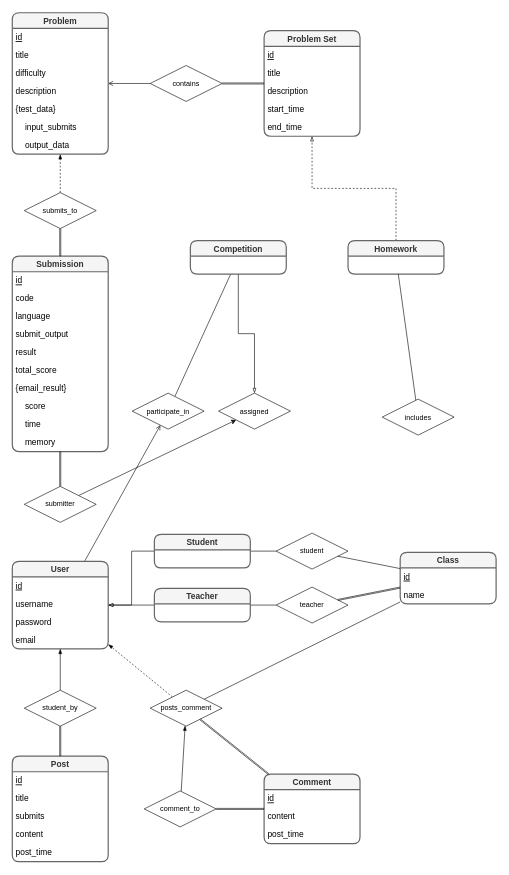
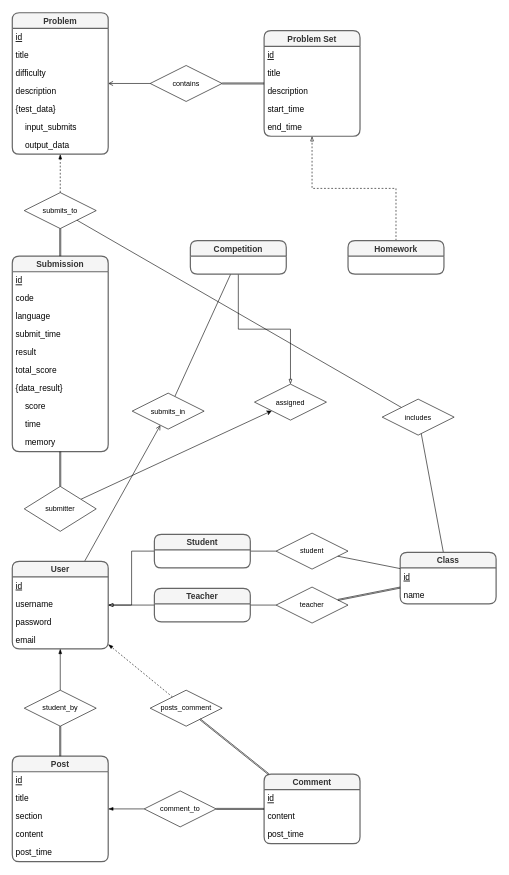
  <mxCell id="0" />
  <mxCell id="1" parent="0" />
  <mxCell id="2" style="edgeStyle=none;html=1;endArrow=open;endFill=0;" parent="1" source="3" target="10" edge="1"><mxGeometry relative="1" as="geometry" /></mxCell>
  <mxCell id="3" value="contains" style="shape=rhombus;perimeter=rhombusPerimeter;whiteSpace=wrap;html=1;align=center;" parent="1" vertex="1"><mxGeometry x="250" y="108" width="120" height="60" as="geometry" /></mxCell>
  <mxCell id="4" style="html=1;endArrow=open;endFill=0;" parent="1" source="5" target="88" edge="1"><mxGeometry relative="1" as="geometry" /></mxCell>
  <mxCell id="5" value="User" style="swimlane;fontStyle=1;childLayout=stackLayout;horizontal=1;startSize=26;horizontalStack=0;resizeParent=1;resizeParentMax=0;resizeLast=0;collapsible=1;marginBottom=0;align=center;fontSize=14;swimlaneLine=1;rounded=1;strokeWidth=2;fillColor=#f5f5f5;fontColor=#333333;strokeColor=#666666;" parent="1" vertex="1"><mxGeometry x="20" y="935" width="160" height="146" as="geometry" /></mxCell>
  <mxCell id="6" value="id" style="text;strokeColor=none;fillColor=none;spacingLeft=4;spacingRight=4;overflow=hidden;rotatable=0;points=[[0,0.5],[1,0.5]];portConstraint=eastwest;fontSize=14;rounded=1;fontStyle=4" parent="5" vertex="1"><mxGeometry y="26" width="160" height="30" as="geometry" /></mxCell>
  <mxCell id="7" value="username" style="text;strokeColor=none;fillColor=none;spacingLeft=4;spacingRight=4;overflow=hidden;rotatable=0;points=[[0,0.5],[1,0.5]];portConstraint=eastwest;fontSize=14;" parent="5" vertex="1"><mxGeometry y="56" width="160" height="30" as="geometry" /></mxCell>
  <mxCell id="8" value="password" style="text;strokeColor=none;fillColor=none;spacingLeft=4;spacingRight=4;overflow=hidden;rotatable=0;points=[[0,0.5],[1,0.5]];portConstraint=eastwest;fontSize=14;" parent="5" vertex="1"><mxGeometry y="86" width="160" height="30" as="geometry" /></mxCell>
  <mxCell id="9" value="email" style="text;strokeColor=none;fillColor=none;spacingLeft=4;spacingRight=4;overflow=hidden;rotatable=0;points=[[0,0.5],[1,0.5]];portConstraint=eastwest;fontSize=14;" parent="5" vertex="1"><mxGeometry y="116" width="160" height="30" as="geometry" /></mxCell>
  <mxCell id="10" value="Problem" style="swimlane;fontStyle=1;childLayout=stackLayout;horizontal=1;startSize=26;horizontalStack=0;resizeParent=1;resizeParentMax=0;resizeLast=0;collapsible=1;marginBottom=0;align=center;fontSize=14;swimlaneLine=1;rounded=1;strokeWidth=2;fillColor=#f5f5f5;fontColor=#333333;strokeColor=#666666;" parent="1" vertex="1"><mxGeometry x="20" y="20" width="160" height="236" as="geometry" /></mxCell>
  <mxCell id="11" value="id" style="text;strokeColor=none;fillColor=none;spacingLeft=4;spacingRight=4;overflow=hidden;rotatable=0;points=[[0,0.5],[1,0.5]];portConstraint=eastwest;fontSize=14;rounded=1;fontStyle=4" parent="10" vertex="1"><mxGeometry y="26" width="160" height="30" as="geometry" /></mxCell>
  <mxCell id="12" value="title" style="text;strokeColor=none;fillColor=none;spacingLeft=4;spacingRight=4;overflow=hidden;rotatable=0;points=[[0,0.5],[1,0.5]];portConstraint=eastwest;fontSize=14;" parent="10" vertex="1"><mxGeometry y="56" width="160" height="30" as="geometry" /></mxCell>
  <mxCell id="13" value="difficulty" style="text;strokeColor=none;fillColor=none;spacingLeft=4;spacingRight=4;overflow=hidden;rotatable=0;points=[[0,0.5],[1,0.5]];portConstraint=eastwest;fontSize=14;" parent="10" vertex="1"><mxGeometry y="86" width="160" height="30" as="geometry" /></mxCell>
  <mxCell id="14" value="description" style="text;strokeColor=none;fillColor=none;spacingLeft=4;spacingRight=4;overflow=hidden;rotatable=0;points=[[0,0.5],[1,0.5]];portConstraint=eastwest;fontSize=14;" parent="10" vertex="1"><mxGeometry y="116" width="160" height="30" as="geometry" /></mxCell>
  <mxCell id="15" value="{test_data}" style="text;strokeColor=none;fillColor=none;spacingLeft=4;spacingRight=4;overflow=hidden;rotatable=0;points=[[0,0.5],[1,0.5]];portConstraint=eastwest;fontSize=14;" parent="10" vertex="1"><mxGeometry y="146" width="160" height="30" as="geometry" /></mxCell>
  <mxCell id="16" value="    input_submits" style="text;strokeColor=none;fillColor=none;spacingLeft=4;spacingRight=4;overflow=hidden;rotatable=0;points=[[0,0.5],[1,0.5]];portConstraint=eastwest;fontSize=14;" parent="10" vertex="1"><mxGeometry y="176" width="160" height="30" as="geometry" /></mxCell>
  <mxCell id="17" value="    output_data" style="text;strokeColor=none;fillColor=none;spacingLeft=4;spacingRight=4;overflow=hidden;rotatable=0;points=[[0,0.5],[1,0.5]];portConstraint=eastwest;fontSize=14;" parent="10" vertex="1"><mxGeometry y="206" width="160" height="30" as="geometry" /></mxCell>
  <mxCell id="18" value="Problem Set" style="swimlane;fontStyle=1;childLayout=stackLayout;horizontal=1;startSize=26;horizontalStack=0;resizeParent=1;resizeParentMax=0;resizeLast=0;collapsible=1;marginBottom=0;align=center;fontSize=14;swimlaneLine=1;rounded=1;strokeWidth=2;fillColor=#f5f5f5;fontColor=#333333;strokeColor=#666666;" parent="1" vertex="1"><mxGeometry x="440" y="50" width="160" height="176" as="geometry" /></mxCell>
  <mxCell id="19" value="id" style="text;strokeColor=none;fillColor=none;spacingLeft=4;spacingRight=4;overflow=hidden;rotatable=0;points=[[0,0.5],[1,0.5]];portConstraint=eastwest;fontSize=14;rounded=1;fontStyle=4" parent="18" vertex="1"><mxGeometry y="26" width="160" height="30" as="geometry" /></mxCell>
  <mxCell id="20" value="title" style="text;strokeColor=none;fillColor=none;spacingLeft=4;spacingRight=4;overflow=hidden;rotatable=0;points=[[0,0.5],[1,0.5]];portConstraint=eastwest;fontSize=14;" parent="18" vertex="1"><mxGeometry y="56" width="160" height="30" as="geometry" /></mxCell>
  <mxCell id="21" value="description" style="text;strokeColor=none;fillColor=none;spacingLeft=4;spacingRight=4;overflow=hidden;rotatable=0;points=[[0,0.5],[1,0.5]];portConstraint=eastwest;fontSize=14;" parent="18" vertex="1"><mxGeometry y="86" width="160" height="30" as="geometry" /></mxCell>
  <mxCell id="22" value="start_time" style="text;strokeColor=none;fillColor=none;spacingLeft=4;spacingRight=4;overflow=hidden;rotatable=0;points=[[0,0.5],[1,0.5]];portConstraint=eastwest;fontSize=14;" parent="18" vertex="1"><mxGeometry y="116" width="160" height="30" as="geometry" /></mxCell>
  <mxCell id="23" value="end_time" style="text;strokeColor=none;fillColor=none;spacingLeft=4;spacingRight=4;overflow=hidden;rotatable=0;points=[[0,0.5],[1,0.5]];portConstraint=eastwest;fontSize=14;" parent="18" vertex="1"><mxGeometry y="146" width="160" height="30" as="geometry" /></mxCell>
  <mxCell id="24" value="" style="shape=link;html=1;rounded=0;fontSize=14;width=-1.765;" parent="1" source="18" target="3" edge="1"><mxGeometry relative="1" as="geometry"><mxPoint x="200" y="140" as="sourcePoint" /><mxPoint x="360" y="140" as="targetPoint" /></mxGeometry></mxCell>
  <mxCell id="25" style="edgeStyle=orthogonalEdgeStyle;html=1;endArrow=blockThin;endFill=0;rounded=0;dashed=1;" parent="1" source="26" target="18" edge="1"><mxGeometry relative="1" as="geometry" /></mxCell>
  <mxCell id="26" value="Homework" style="swimlane;fontStyle=1;childLayout=stackLayout;horizontal=1;startSize=26;horizontalStack=0;resizeParent=1;resizeParentMax=0;resizeLast=0;collapsible=1;marginBottom=0;align=center;fontSize=14;swimlaneLine=1;rounded=1;strokeWidth=2;fillColor=#f5f5f5;fontColor=#333333;strokeColor=#666666;" parent="1" vertex="1"><mxGeometry x="580" y="400" width="160" height="56" as="geometry" /></mxCell>
  <mxCell id="27" value="Submission" style="swimlane;fontStyle=1;childLayout=stackLayout;horizontal=1;startSize=26;horizontalStack=0;resizeParent=1;resizeParentMax=0;resizeLast=0;collapsible=1;marginBottom=0;align=center;fontSize=14;swimlaneLine=1;rounded=1;strokeWidth=2;fillColor=#f5f5f5;fontColor=#333333;strokeColor=#666666;" parent="1" vertex="1"><mxGeometry x="20" y="426" width="160" height="326" as="geometry" /></mxCell>
  <mxCell id="28" value="id" style="text;strokeColor=none;fillColor=none;spacingLeft=4;spacingRight=4;overflow=hidden;rotatable=0;points=[[0,0.5],[1,0.5]];portConstraint=eastwest;fontSize=14;rounded=1;fontStyle=4" parent="27" vertex="1"><mxGeometry y="26" width="160" height="30" as="geometry" /></mxCell>
  <mxCell id="29" value="code" style="text;strokeColor=none;fillColor=none;spacingLeft=4;spacingRight=4;overflow=hidden;rotatable=0;points=[[0,0.5],[1,0.5]];portConstraint=eastwest;fontSize=14;" parent="27" vertex="1"><mxGeometry y="56" width="160" height="30" as="geometry" /></mxCell>
  <mxCell id="30" value="language" style="text;strokeColor=none;fillColor=none;spacingLeft=4;spacingRight=4;overflow=hidden;rotatable=0;points=[[0,0.5],[1,0.5]];portConstraint=eastwest;fontSize=14;" parent="27" vertex="1"><mxGeometry y="86" width="160" height="30" as="geometry" /></mxCell>
- <mxCell id="31" value="submit_output" style="text;strokeColor=none;fillColor=none;spacingLeft=4;spacingRight=4;overflow=hidden;rotatable=0;points=[[0,0.5],[1,0.5]];portConstraint=eastwest;fontSize=14;" parent="27" vertex="1"><mxGeometry y="116" width="160" height="30" as="geometry" /></mxCell>
+ <mxCell id="31" value="submit_time" style="text;strokeColor=none;fillColor=none;spacingLeft=4;spacingRight=4;overflow=hidden;rotatable=0;points=[[0,0.5],[1,0.5]];portConstraint=eastwest;fontSize=14;" parent="27" vertex="1"><mxGeometry y="116" width="160" height="30" as="geometry" /></mxCell>
  <mxCell id="32" value="result" style="text;strokeColor=none;fillColor=none;spacingLeft=4;spacingRight=4;overflow=hidden;rotatable=0;points=[[0,0.5],[1,0.5]];portConstraint=eastwest;fontSize=14;" parent="27" vertex="1"><mxGeometry y="146" width="160" height="30" as="geometry" /></mxCell>
  <mxCell id="33" value="total_score" style="text;strokeColor=none;fillColor=none;spacingLeft=4;spacingRight=4;overflow=hidden;rotatable=0;points=[[0,0.5],[1,0.5]];portConstraint=eastwest;fontSize=14;" parent="27" vertex="1"><mxGeometry y="176" width="160" height="30" as="geometry" /></mxCell>
- <mxCell id="34" value="{email_result}" style="text;strokeColor=none;fillColor=none;spacingLeft=4;spacingRight=4;overflow=hidden;rotatable=0;points=[[0,0.5],[1,0.5]];portConstraint=eastwest;fontSize=14;rounded=1;fontStyle=0" parent="27" vertex="1"><mxGeometry y="206" width="160" height="30" as="geometry" /></mxCell>
+ <mxCell id="34" value="{data_result}" style="text;strokeColor=none;fillColor=none;spacingLeft=4;spacingRight=4;overflow=hidden;rotatable=0;points=[[0,0.5],[1,0.5]];portConstraint=eastwest;fontSize=14;rounded=1;fontStyle=0" parent="27" vertex="1"><mxGeometry y="206" width="160" height="30" as="geometry" /></mxCell>
  <mxCell id="35" value="    score" style="text;strokeColor=none;fillColor=none;spacingLeft=4;spacingRight=4;overflow=hidden;rotatable=0;points=[[0,0.5],[1,0.5]];portConstraint=eastwest;fontSize=14;rounded=1;fontStyle=0" parent="27" vertex="1"><mxGeometry y="236" width="160" height="30" as="geometry" /></mxCell>
  <mxCell id="36" value="    time" style="text;strokeColor=none;fillColor=none;spacingLeft=4;spacingRight=4;overflow=hidden;rotatable=0;points=[[0,0.5],[1,0.5]];portConstraint=eastwest;fontSize=14;rounded=1;fontStyle=0" parent="27" vertex="1"><mxGeometry y="266" width="160" height="30" as="geometry" /></mxCell>
  <mxCell id="37" value="    memory" style="text;strokeColor=none;fillColor=none;spacingLeft=4;spacingRight=4;overflow=hidden;rotatable=0;points=[[0,0.5],[1,0.5]];portConstraint=eastwest;fontSize=14;rounded=1;fontStyle=0" parent="27" vertex="1"><mxGeometry y="296" width="160" height="30" as="geometry" /></mxCell>
  <mxCell id="38" value="submits_to" style="shape=rhombus;perimeter=rhombusPerimeter;whiteSpace=wrap;html=1;align=center;" parent="1" vertex="1"><mxGeometry x="40" y="320" width="120" height="60" as="geometry" /></mxCell>
  <mxCell id="39" value="" style="shape=link;html=1;rounded=0;fontSize=14;width=-1.765;" parent="1" source="27" target="38" edge="1"><mxGeometry relative="1" as="geometry"><mxPoint x="190" y="214" as="sourcePoint" /><mxPoint x="288.859" y="415.43" as="targetPoint" /></mxGeometry></mxCell>
  <mxCell id="40" value="" style="resizable=0;html=1;align=right;verticalAlign=bottom;rounded=1;strokeWidth=2;fontSize=14;" parent="39" connectable="0" vertex="1"><mxGeometry x="1" relative="1" as="geometry"><mxPoint x="-50" y="40" as="offset" /></mxGeometry></mxCell>
  <mxCell id="41" value="" style="endArrow=blockThin;html=1;rounded=0;fontSize=14;endFill=1;dashed=1;" parent="1" source="38" target="10" edge="1"><mxGeometry relative="1" as="geometry"><mxPoint x="380" y="278" as="sourcePoint" /><mxPoint x="450" y="278" as="targetPoint" /></mxGeometry></mxCell>
- <mxCell id="42" style="edgeStyle=none;html=1;endArrow=none;endFill=0;" parent="1" source="43" target="74" edge="1"><mxGeometry relative="1" as="geometry" /></mxCell>
+ <mxCell id="42" style="edgeStyle=none;html=1;endArrow=none;endFill=0;" parent="1" source="43" target="66" edge="1"><mxGeometry relative="1" as="geometry" /></mxCell>
  <mxCell id="43" value="Class" style="swimlane;fontStyle=1;childLayout=stackLayout;horizontal=1;startSize=26;horizontalStack=0;resizeParent=1;resizeParentMax=0;resizeLast=0;collapsible=1;marginBottom=0;align=center;fontSize=14;swimlaneLine=1;rounded=1;strokeWidth=2;fillColor=#f5f5f5;fontColor=#333333;strokeColor=#666666;" parent="1" vertex="1"><mxGeometry x="667" y="920" width="160" height="86" as="geometry" /></mxCell>
  <mxCell id="44" value="id" style="text;strokeColor=none;fillColor=none;spacingLeft=4;spacingRight=4;overflow=hidden;rotatable=0;points=[[0,0.5],[1,0.5]];portConstraint=eastwest;fontSize=14;rounded=1;fontStyle=4" parent="43" vertex="1"><mxGeometry y="26" width="160" height="30" as="geometry" /></mxCell>
  <mxCell id="45" value="name" style="text;strokeColor=none;fillColor=none;spacingLeft=4;spacingRight=4;overflow=hidden;rotatable=0;points=[[0,0.5],[1,0.5]];portConstraint=eastwest;fontSize=14;" parent="43" vertex="1"><mxGeometry y="56" width="160" height="30" as="geometry" /></mxCell>
  <mxCell id="46" value="Post" style="swimlane;fontStyle=1;childLayout=stackLayout;horizontal=1;startSize=26;horizontalStack=0;resizeParent=1;resizeParentMax=0;resizeLast=0;collapsible=1;marginBottom=0;align=center;fontSize=14;swimlaneLine=1;rounded=1;strokeWidth=2;fillColor=#f5f5f5;fontColor=#333333;strokeColor=#666666;" parent="1" vertex="1"><mxGeometry x="20" y="1260" width="160" height="176" as="geometry" /></mxCell>
  <mxCell id="47" value="id" style="text;strokeColor=none;fillColor=none;spacingLeft=4;spacingRight=4;overflow=hidden;rotatable=0;points=[[0,0.5],[1,0.5]];portConstraint=eastwest;fontSize=14;rounded=1;fontStyle=4" parent="46" vertex="1"><mxGeometry y="26" width="160" height="30" as="geometry" /></mxCell>
  <mxCell id="48" value="title" style="text;strokeColor=none;fillColor=none;spacingLeft=4;spacingRight=4;overflow=hidden;rotatable=0;points=[[0,0.5],[1,0.5]];portConstraint=eastwest;fontSize=14;" parent="46" vertex="1"><mxGeometry y="56" width="160" height="30" as="geometry" /></mxCell>
- <mxCell id="49" value="submits" style="text;strokeColor=none;fillColor=none;spacingLeft=4;spacingRight=4;overflow=hidden;rotatable=0;points=[[0,0.5],[1,0.5]];portConstraint=eastwest;fontSize=14;rounded=1;fontStyle=0" parent="46" vertex="1"><mxGeometry y="86" width="160" height="30" as="geometry" /></mxCell>
+ <mxCell id="49" value="section" style="text;strokeColor=none;fillColor=none;spacingLeft=4;spacingRight=4;overflow=hidden;rotatable=0;points=[[0,0.5],[1,0.5]];portConstraint=eastwest;fontSize=14;rounded=1;fontStyle=0" parent="46" vertex="1"><mxGeometry y="86" width="160" height="30" as="geometry" /></mxCell>
  <mxCell id="50" value="content" style="text;strokeColor=none;fillColor=none;spacingLeft=4;spacingRight=4;overflow=hidden;rotatable=0;points=[[0,0.5],[1,0.5]];portConstraint=eastwest;fontSize=14;" parent="46" vertex="1"><mxGeometry y="116" width="160" height="30" as="geometry" /></mxCell>
  <mxCell id="51" value="post_time" style="text;strokeColor=none;fillColor=none;spacingLeft=4;spacingRight=4;overflow=hidden;rotatable=0;points=[[0,0.5],[1,0.5]];portConstraint=eastwest;fontSize=14;" parent="46" vertex="1"><mxGeometry y="146" width="160" height="30" as="geometry" /></mxCell>
  <mxCell id="52" value="Comment" style="swimlane;fontStyle=1;childLayout=stackLayout;horizontal=1;startSize=26;horizontalStack=0;resizeParent=1;resizeParentMax=0;resizeLast=0;collapsible=1;marginBottom=0;align=center;fontSize=14;swimlaneLine=1;rounded=1;strokeWidth=2;fillColor=#f5f5f5;fontColor=#333333;strokeColor=#666666;" parent="1" vertex="1"><mxGeometry x="440" y="1290" width="160" height="116" as="geometry" /></mxCell>
  <mxCell id="53" value="id" style="text;strokeColor=none;fillColor=none;spacingLeft=4;spacingRight=4;overflow=hidden;rotatable=0;points=[[0,0.5],[1,0.5]];portConstraint=eastwest;fontSize=14;rounded=1;fontStyle=4" parent="52" vertex="1"><mxGeometry y="26" width="160" height="30" as="geometry" /></mxCell>
  <mxCell id="54" value="content" style="text;strokeColor=none;fillColor=none;spacingLeft=4;spacingRight=4;overflow=hidden;rotatable=0;points=[[0,0.5],[1,0.5]];portConstraint=eastwest;fontSize=14;" parent="52" vertex="1"><mxGeometry y="56" width="160" height="30" as="geometry" /></mxCell>
  <mxCell id="55" value="post_time" style="text;strokeColor=none;fillColor=none;spacingLeft=4;spacingRight=4;overflow=hidden;rotatable=0;points=[[0,0.5],[1,0.5]];portConstraint=eastwest;fontSize=14;" parent="52" vertex="1"><mxGeometry y="86" width="160" height="30" as="geometry" /></mxCell>
  <mxCell id="56" style="edgeStyle=none;html=1;endArrow=blockThin;endFill=1;" parent="1" target="5" edge="1"><mxGeometry relative="1" as="geometry" /></mxCell>
  <mxCell id="57" style="html=1;endArrow=none;endFill=0;" parent="1" source="58" target="86" edge="1"><mxGeometry relative="1" as="geometry" /></mxCell>
  <mxCell id="58" value="teacher" style="shape=rhombus;perimeter=rhombusPerimeter;whiteSpace=wrap;html=1;align=center;" parent="1" vertex="1"><mxGeometry x="460" y="978" width="120" height="60" as="geometry" /></mxCell>
  <mxCell id="59" style="html=1;endArrow=none;endFill=0;" parent="1" source="60" target="84" edge="1"><mxGeometry relative="1" as="geometry" /></mxCell>
  <mxCell id="60" value="student" style="shape=rhombus;perimeter=rhombusPerimeter;whiteSpace=wrap;html=1;align=center;" parent="1" vertex="1"><mxGeometry x="460" y="888" width="120" height="60" as="geometry" /></mxCell>
  <mxCell id="61" value="" style="shape=link;html=1;rounded=0;fontSize=14;width=-1.765;" parent="1" source="43" target="58" edge="1"><mxGeometry relative="1" as="geometry"><mxPoint x="100" y="146" as="sourcePoint" /><mxPoint x="100" y="180" as="targetPoint" /></mxGeometry></mxCell>
  <mxCell id="62" value="" style="resizable=0;html=1;align=right;verticalAlign=bottom;rounded=1;strokeWidth=2;fontSize=14;" parent="61" connectable="0" vertex="1"><mxGeometry x="1" relative="1" as="geometry"><mxPoint x="-50" y="40" as="offset" /></mxGeometry></mxCell>
  <mxCell id="63" value="" style="html=1;rounded=0;fontSize=14;endArrow=none;endFill=0;" parent="1" source="43" target="60" edge="1"><mxGeometry relative="1" as="geometry"><mxPoint x="440" y="345.095" as="sourcePoint" /><mxPoint x="351.447" y="325.276" as="targetPoint" /></mxGeometry></mxCell>
  <mxCell id="64" value="" style="resizable=0;html=1;align=right;verticalAlign=bottom;rounded=1;strokeWidth=2;fontSize=14;" parent="63" connectable="0" vertex="1"><mxGeometry x="1" relative="1" as="geometry"><mxPoint x="-50" y="40" as="offset" /></mxGeometry></mxCell>
- <mxCell id="65" style="edgeStyle=none;html=1;endArrow=none;endFill=0;" parent="1" source="66" target="26" edge="1"><mxGeometry relative="1" as="geometry" /></mxCell>
+ <mxCell id="65" style="edgeStyle=none;html=1;endArrow=none;endFill=0;" parent="1" source="66" target="38" edge="1"><mxGeometry relative="1" as="geometry" /></mxCell>
  <mxCell id="66" value="includes" style="shape=rhombus;perimeter=rhombusPerimeter;whiteSpace=wrap;html=1;align=center;" parent="1" vertex="1"><mxGeometry x="637" y="664.5" width="120" height="60" as="geometry" /></mxCell>
- <mxCell id="67" style="edgeStyle=none;html=1;endArrow=blockThin;endFill=1;" parent="1" source="68" target="74" edge="1"><mxGeometry relative="1" as="geometry" /></mxCell>
+ <mxCell id="67" style="edgeStyle=none;html=1;endArrow=blockThin;endFill=1;" parent="1" source="68" target="46" edge="1"><mxGeometry relative="1" as="geometry" /></mxCell>
  <mxCell id="68" value="comment_to" style="shape=rhombus;perimeter=rhombusPerimeter;whiteSpace=wrap;html=1;align=center;" parent="1" vertex="1"><mxGeometry x="240" y="1318" width="120" height="60" as="geometry" /></mxCell>
  <mxCell id="69" value="" style="shape=link;html=1;rounded=0;fontSize=14;width=-1.765;" parent="1" source="52" target="68" edge="1"><mxGeometry relative="1" as="geometry"><mxPoint x="440" y="295.095" as="sourcePoint" /><mxPoint x="351.447" y="275.276" as="targetPoint" /></mxGeometry></mxCell>
  <mxCell id="70" value="" style="resizable=0;html=1;align=right;verticalAlign=bottom;rounded=1;strokeWidth=2;fontSize=14;" parent="69" connectable="0" vertex="1"><mxGeometry x="1" relative="1" as="geometry"><mxPoint x="-50" y="40" as="offset" /></mxGeometry></mxCell>
  <mxCell id="71" style="edgeStyle=none;html=1;endArrow=blockThin;endFill=1;" parent="1" source="72" target="5" edge="1"><mxGeometry relative="1" as="geometry" /></mxCell>
  <mxCell id="72" value="student_by" style="shape=rhombus;perimeter=rhombusPerimeter;whiteSpace=wrap;html=1;align=center;" parent="1" vertex="1"><mxGeometry x="40" y="1150" width="120" height="60" as="geometry" /></mxCell>
  <mxCell id="73" style="edgeStyle=none;html=1;endArrow=blockThin;endFill=1;dashed=1;" parent="1" source="74" target="5" edge="1"><mxGeometry relative="1" as="geometry" /></mxCell>
  <mxCell id="74" value="posts_comment" style="shape=rhombus;perimeter=rhombusPerimeter;whiteSpace=wrap;html=1;align=center;" parent="1" vertex="1"><mxGeometry x="250" y="1150" width="120" height="60" as="geometry" /></mxCell>
  <mxCell id="75" value="" style="shape=link;html=1;rounded=0;fontSize=14;width=-1.765;" parent="1" source="72" target="46" edge="1"><mxGeometry relative="1" as="geometry"><mxPoint x="440" y="345.095" as="sourcePoint" /><mxPoint x="351.447" y="325.276" as="targetPoint" /></mxGeometry></mxCell>
  <mxCell id="76" value="" style="resizable=0;html=1;align=right;verticalAlign=bottom;rounded=1;strokeWidth=2;fontSize=14;" parent="75" connectable="0" vertex="1"><mxGeometry x="1" relative="1" as="geometry"><mxPoint x="-50" y="40" as="offset" /></mxGeometry></mxCell>
  <mxCell id="77" value="" style="shape=link;html=1;rounded=0;fontSize=14;width=-1.765;" parent="1" source="74" target="52" edge="1"><mxGeometry relative="1" as="geometry"><mxPoint x="100" y="560" as="sourcePoint" /><mxPoint x="100" y="598" as="targetPoint" /></mxGeometry></mxCell>
  <mxCell id="78" value="" style="resizable=0;html=1;align=right;verticalAlign=bottom;rounded=1;strokeWidth=2;fontSize=14;" parent="77" connectable="0" vertex="1"><mxGeometry x="1" relative="1" as="geometry"><mxPoint x="-50" y="40" as="offset" /></mxGeometry></mxCell>
  <mxCell id="79" style="edgeStyle=none;html=1;" parent="1" source="80" target="89" edge="1"><mxGeometry relative="1" as="geometry" /></mxCell>
- <mxCell id="80" value="submitter" style="shape=rhombus;perimeter=rhombusPerimeter;whiteSpace=wrap;html=1;align=center;" parent="1" vertex="1"><mxGeometry x="40" y="810" width="120" height="60" as="geometry" /></mxCell>
+ <mxCell id="80" value="submitter" style="shape=rhombus;perimeter=rhombusPerimeter;whiteSpace=wrap;html=1;align=center;" parent="1" vertex="1"><mxGeometry x="40" y="810" width="120" height="75" as="geometry" /></mxCell>
  <mxCell id="81" value="" style="shape=link;html=1;rounded=0;fontSize=14;width=-1.765;" parent="1" source="27" target="80" edge="1"><mxGeometry relative="1" as="geometry"><mxPoint x="190" y="525.476" as="sourcePoint" /><mxPoint x="298.859" y="425.43" as="targetPoint" /></mxGeometry></mxCell>
  <mxCell id="82" value="" style="resizable=0;html=1;align=right;verticalAlign=bottom;rounded=1;strokeWidth=2;fontSize=14;" parent="81" connectable="0" vertex="1"><mxGeometry x="1" relative="1" as="geometry"><mxPoint x="-50" y="40" as="offset" /></mxGeometry></mxCell>
  <mxCell id="83" style="edgeStyle=elbowEdgeStyle;html=1;endArrow=blockThin;endFill=0;jumpSize=6;strokeColor=default;rounded=0;" parent="1" source="84" target="5" edge="1"><mxGeometry relative="1" as="geometry" /></mxCell>
  <mxCell id="84" value="Student" style="swimlane;fontStyle=1;childLayout=stackLayout;horizontal=1;startSize=26;horizontalStack=0;resizeParent=1;resizeParentMax=0;resizeLast=0;collapsible=1;marginBottom=0;align=center;fontSize=14;swimlaneLine=1;rounded=1;strokeWidth=2;fillColor=#f5f5f5;fontColor=#333333;strokeColor=#666666;" parent="1" vertex="1"><mxGeometry x="257" y="890" width="160" height="56" as="geometry" /></mxCell>
  <mxCell id="85" style="edgeStyle=elbowEdgeStyle;html=1;endArrow=blockThin;endFill=0;jumpSize=6;strokeColor=default;rounded=0;" parent="1" source="86" target="5" edge="1"><mxGeometry relative="1" as="geometry" /></mxCell>
  <mxCell id="86" value="Teacher" style="swimlane;fontStyle=1;childLayout=stackLayout;horizontal=1;startSize=26;horizontalStack=0;resizeParent=1;resizeParentMax=0;resizeLast=0;collapsible=1;marginBottom=0;align=center;fontSize=14;swimlaneLine=1;rounded=1;strokeWidth=2;fillColor=#f5f5f5;fontColor=#333333;strokeColor=#666666;" parent="1" vertex="1"><mxGeometry x="257" y="980" width="160" height="56" as="geometry" /></mxCell>
  <mxCell id="87" style="edgeStyle=none;html=1;endArrow=none;endFill=0;" parent="1" source="88" target="91" edge="1"><mxGeometry relative="1" as="geometry" /></mxCell>
- <mxCell id="88" value="participate_in" style="shape=rhombus;perimeter=rhombusPerimeter;whiteSpace=wrap;html=1;align=center;" parent="1" vertex="1"><mxGeometry x="220" y="654.5" width="120" height="60" as="geometry" /></mxCell>
- <mxCell id="89" value="assigned" style="shape=rhombus;perimeter=rhombusPerimeter;whiteSpace=wrap;html=1;align=center;" parent="1" vertex="1"><mxGeometry x="364" y="654.5" width="120" height="60" as="geometry" /></mxCell>
+ <mxCell id="88" value="submits_in" style="shape=rhombus;perimeter=rhombusPerimeter;whiteSpace=wrap;html=1;align=center;" parent="1" vertex="1"><mxGeometry x="220" y="654.5" width="120" height="60" as="geometry" /></mxCell>
+ <mxCell id="89" value="assigned" style="shape=rhombus;perimeter=rhombusPerimeter;whiteSpace=wrap;html=1;align=center;" parent="1" vertex="1"><mxGeometry x="424" y="639.5" width="120" height="60" as="geometry" /></mxCell>
  <mxCell id="90" style="edgeStyle=orthogonalEdgeStyle;html=1;endArrow=blockThin;endFill=0;rounded=0;" parent="1" source="91" target="89" edge="1"><mxGeometry relative="1" as="geometry" /></mxCell>
  <mxCell id="91" value="Competition" style="swimlane;fontStyle=1;childLayout=stackLayout;horizontal=1;startSize=26;horizontalStack=0;resizeParent=1;resizeParentMax=0;resizeLast=0;collapsible=1;marginBottom=0;align=center;fontSize=14;swimlaneLine=1;rounded=1;strokeWidth=2;fillColor=#f5f5f5;fontColor=#333333;strokeColor=#666666;" parent="1" vertex="1"><mxGeometry x="317" y="400" width="160" height="56" as="geometry" /></mxCell>
